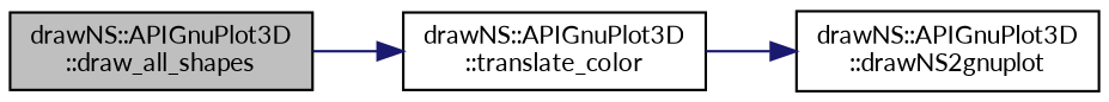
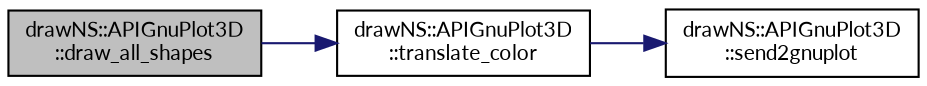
  digraph {
    fontname=Lato
    rankdir=LR
    node [color=black fillcolor=white fontname=Lato fontsize=10 shape=record style=filled]
    edge [color=midnightblue fontname=Lato fontsize=10 labelfontname=Helvetica labelfontsize=10 style=solid]
    n1 [fillcolor=grey75 fontcolor=black height=0.2 label="drawNS::APIGnuPlot3D\l::draw_all_shapes" width=0.4]
    n2 [height=0.2 label="drawNS::APIGnuPlot3D\l::translate_color" width=0.4]
-   n3 [height=0.2 label="drawNS::APIGnuPlot3D\l::drawNS2gnuplot" width=0.4]
+   n3 [height=0.2 label="drawNS::APIGnuPlot3D\l::send2gnuplot" width=0.4]
    n1 -> n2
    n2 -> n3
  }
